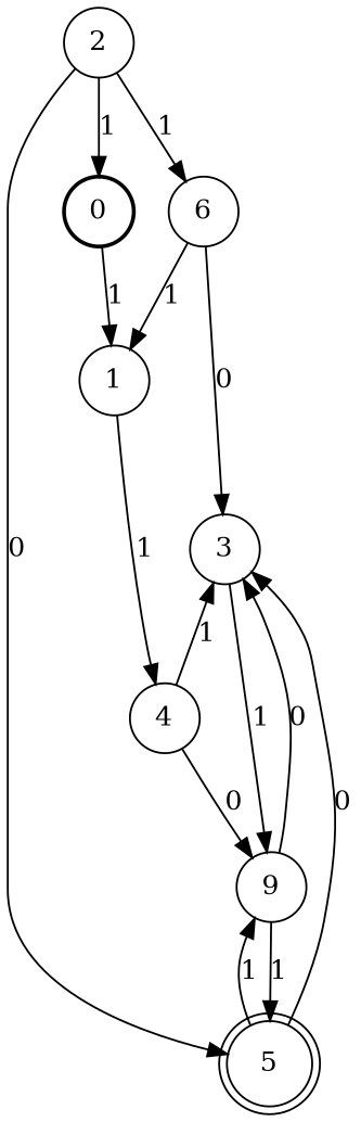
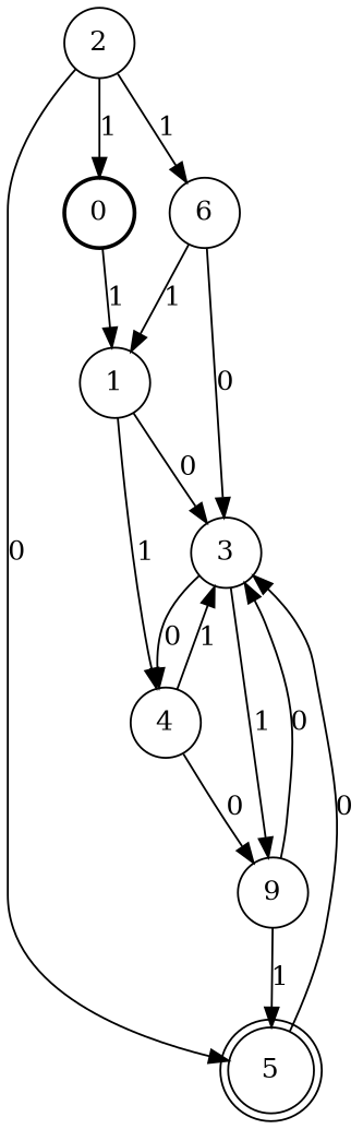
  digraph {
    node [shape=circle]
    0 [style=bold]
    1
    3
    4
    2
    5 [peripheries=2]
    6
    n8 [label=9]
    0 -> 1 [label=1]
+   1 -> 3 [label=0]
    1 -> 4 [label=1]
+   3 -> 4 [label=0]
    3 -> n8 [label=1]
    4 -> 3 [label=1]
    4 -> n8 [label=0]
    2 -> 0 [label=1]
    2 -> 5 [label=0]
    2 -> 6 [label=1]
    5 -> 3 [label=0]
-   5 -> n8 [label=1]
    6 -> 1 [label=1]
    6 -> 3 [label=0]
    n8 -> 3 [label=0]
    n8 -> 5 [label=1]
  }
